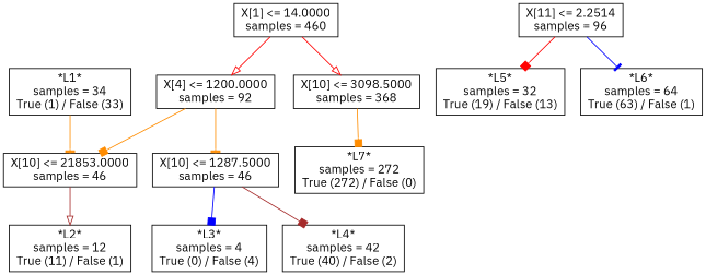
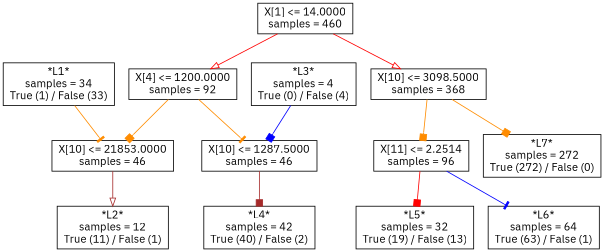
  digraph {
    fontname="IBM Plex Sans"
    node [fontname="IBM Plex Sans" shape=box]
    edge [arrowhead=box color=darkorange fontname="IBM Plex Sans"]
    n1 [label="X[1] <= 14.0000\nsamples = 460"]
    n2 [label="X[4] <= 1200.0000\nsamples = 92"]
    n3 [label="X[10] <= 3098.5000\nsamples = 368"]
    n4 [label="X[10] <= 21853.0000\nsamples = 46"]
    n5 [label="X[10] <= 1287.5000\nsamples = 46"]
    n6 [label="X[11] <= 2.2514\nsamples = 96"]
    n7 [label="*L7*\nsamples = 272\nTrue (272) / False (0)"]
    n8 [label="*L2*\nsamples = 12\nTrue (11) / False (1)"]
    n9 [label="*L3*\nsamples = 4\nTrue (0) / False (4)"]
    n10 [label="*L4*\nsamples = 42\nTrue (40) / False (2)"]
    n11 [label="*L1*\nsamples = 34\nTrue (1) / False (33)"]
    n12 [label="*L5*\nsamples = 32\nTrue (19) / False (13)"]
    n13 [label="*L6*\nsamples = 64\nTrue (63) / False (1)"]
    n1 -> n2 [arrowhead=onormal color=red]
    n1 -> n3 [arrowhead=onormal color=red]
    n2 -> n4
    n2 -> n5 [arrowhead=tee]
+   n3 -> n6
    n3 -> n7
    n4 -> n8 [arrowhead=onormal color=brown]
-   n5 -> n9 [color=blue]
+   n9 -> n5 [color=blue]
    n5 -> n10 [color=brown]
    n6 -> n12 [color=red]
    n6 -> n13 [arrowhead=tee color=blue]
    n11 -> n4 [arrowhead=tee]
  }
